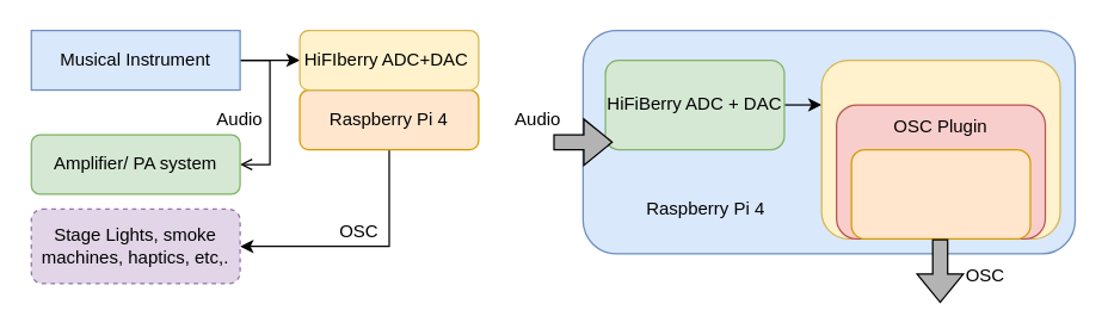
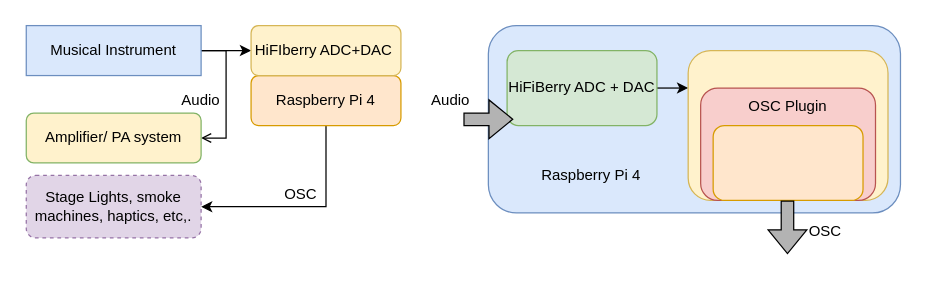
  <mxCell id="0" />
  <mxCell id="1" parent="0" />
  <mxCell id="2" style="edgeStyle=orthogonalEdgeStyle;rounded=0;orthogonalLoop=1;jettySize=auto;html=1;exitX=1;exitY=0.5;exitDx=0;exitDy=0;entryX=0;entryY=0.5;entryDx=0;entryDy=0;" edge="1" parent="1" source="4" target="7"><mxGeometry relative="1" as="geometry" /></mxCell>
  <mxCell id="3" style="edgeStyle=orthogonalEdgeStyle;rounded=0;orthogonalLoop=1;jettySize=auto;html=1;exitX=1;exitY=0.5;exitDx=0;exitDy=0;entryX=1;entryY=0.5;entryDx=0;entryDy=0;endArrow=open;" edge="1" parent="1" source="4" target="8"><mxGeometry relative="1" as="geometry" /></mxCell>
  <mxCell id="4" value="Musical Instrument" style="whiteSpace=wrap;html=1;fillColor=#dae8fc;strokeColor=#6c8ebf;rounded=0;" vertex="1" parent="1"><mxGeometry x="20" y="20" width="140" height="40" as="geometry" /></mxCell>
  <mxCell id="5" style="edgeStyle=orthogonalEdgeStyle;rounded=0;orthogonalLoop=1;jettySize=auto;html=1;exitX=0.5;exitY=1;exitDx=0;exitDy=0;entryX=1;entryY=0.5;entryDx=0;entryDy=0;" edge="1" parent="1" source="6" target="9"><mxGeometry relative="1" as="geometry" /></mxCell>
  <mxCell id="6" value="Raspberry Pi 4" style="rounded=1;whiteSpace=wrap;html=1;fillColor=#ffe6cc;strokeColor=#d79b00;" vertex="1" parent="1"><mxGeometry x="200" y="60" width="120" height="40" as="geometry" /></mxCell>
  <mxCell id="7" value="HiFIberry ADC+DAC&amp;nbsp;" style="rounded=1;whiteSpace=wrap;html=1;fillColor=#fff2cc;strokeColor=#d6b656;" vertex="1" parent="1"><mxGeometry x="200" y="20" width="120" height="40" as="geometry" /></mxCell>
- <mxCell id="8" value="Amplifier/ PA system" style="rounded=1;whiteSpace=wrap;html=1;fillColor=#d5e8d4;strokeColor=#82b366;" vertex="1" parent="1"><mxGeometry x="20" y="90" width="140" height="40" as="geometry" /></mxCell>
+ <mxCell id="8" value="Amplifier/ PA system" style="rounded=1;whiteSpace=wrap;html=1;fillColor=#fff2cc;strokeColor=#82b366;" vertex="1" parent="1"><mxGeometry x="20" y="90" width="140" height="40" as="geometry" /></mxCell>
  <mxCell id="9" value="Stage Lights, smoke machines, haptics, etc,." style="rounded=1;whiteSpace=wrap;html=1;fillColor=#e1d5e7;strokeColor=#9673a6;dashed=1;" vertex="1" parent="1"><mxGeometry x="20" y="140" width="140" height="50" as="geometry" /></mxCell>
  <mxCell id="10" value="" style="rounded=1;whiteSpace=wrap;html=1;fillColor=#dae8fc;strokeColor=#6c8ebf;" vertex="1" parent="1"><mxGeometry x="390" y="20" width="330" height="150" as="geometry" /></mxCell>
  <mxCell id="11" value="Raspberry Pi 4" style="text;html=1;align=center;verticalAlign=middle;whiteSpace=wrap;rounded=0;" vertex="1" parent="1"><mxGeometry x="405" y="130" width="135" height="20" as="geometry" /></mxCell>
  <mxCell id="12" style="edgeStyle=orthogonalEdgeStyle;rounded=0;orthogonalLoop=1;jettySize=auto;html=1;exitX=1;exitY=0.5;exitDx=0;exitDy=0;entryX=0;entryY=0.25;entryDx=0;entryDy=0;" edge="1" parent="1" source="13" target="14"><mxGeometry relative="1" as="geometry" /></mxCell>
  <mxCell id="13" value="HiFiBerry ADC + DAC" style="rounded=1;whiteSpace=wrap;html=1;fillColor=#d5e8d4;strokeColor=#82b366;" vertex="1" parent="1"><mxGeometry x="405" y="40" width="120" height="60" as="geometry" /></mxCell>
  <mxCell id="14" value="" style="rounded=1;whiteSpace=wrap;html=1;fillColor=#fff2cc;strokeColor=#d6b656;" vertex="1" parent="1"><mxGeometry x="550" y="40" width="160" height="120" as="geometry" /></mxCell>
  <mxCell id="15" value="" style="rounded=1;whiteSpace=wrap;html=1;fillColor=#f8cecc;strokeColor=#b85450;" vertex="1" parent="1"><mxGeometry x="560" y="70" width="140" height="90" as="geometry" /></mxCell>
  <mxCell id="16" value="OSC Plugin" style="text;html=1;align=center;verticalAlign=middle;whiteSpace=wrap;rounded=0;" vertex="1" parent="1"><mxGeometry x="595" y="70" width="70" height="30" as="geometry" /></mxCell>
  <mxCell id="17" value="" style="rounded=1;whiteSpace=wrap;html=1;fillColor=#ffe6cc;strokeColor=#d79b00;" vertex="1" parent="1"><mxGeometry x="570" y="100" width="120" height="60" as="geometry" /></mxCell>
  <mxCell id="18" value="Audio" style="text;html=1;align=center;verticalAlign=middle;whiteSpace=wrap;rounded=0;" vertex="1" parent="1"><mxGeometry x="130" y="65" width="60" height="30" as="geometry" /></mxCell>
  <mxCell id="19" value="OSC" style="text;html=1;align=center;verticalAlign=middle;whiteSpace=wrap;rounded=0;" vertex="1" parent="1"><mxGeometry x="210" y="140" width="60" height="30" as="geometry" /></mxCell>
  <mxCell id="20" value="" style="shape=flexArrow;endArrow=classic;html=1;rounded=0;fillColor=#B3B3B3;strokeColor=default;" edge="1" parent="1"><mxGeometry width="50" height="50" relative="1" as="geometry"><mxPoint x="370" y="95" as="sourcePoint" /><mxPoint x="410" y="95" as="targetPoint" /></mxGeometry></mxCell>
  <mxCell id="21" value="Audio" style="text;html=1;align=center;verticalAlign=middle;whiteSpace=wrap;rounded=0;" vertex="1" parent="1"><mxGeometry x="330" y="65" width="60" height="30" as="geometry" /></mxCell>
  <mxCell id="22" value="" style="shape=flexArrow;endArrow=classic;html=1;rounded=0;fillColor=#B3B3B3;strokeColor=default;" edge="1" parent="1"><mxGeometry width="50" height="50" relative="1" as="geometry"><mxPoint x="629.5" y="160" as="sourcePoint" /><mxPoint x="629.5" y="203" as="targetPoint" /></mxGeometry></mxCell>
  <mxCell id="23" value="OSC" style="text;html=1;align=center;verticalAlign=middle;whiteSpace=wrap;rounded=0;" vertex="1" parent="1"><mxGeometry x="630" y="170" width="60" height="30" as="geometry" /></mxCell>
